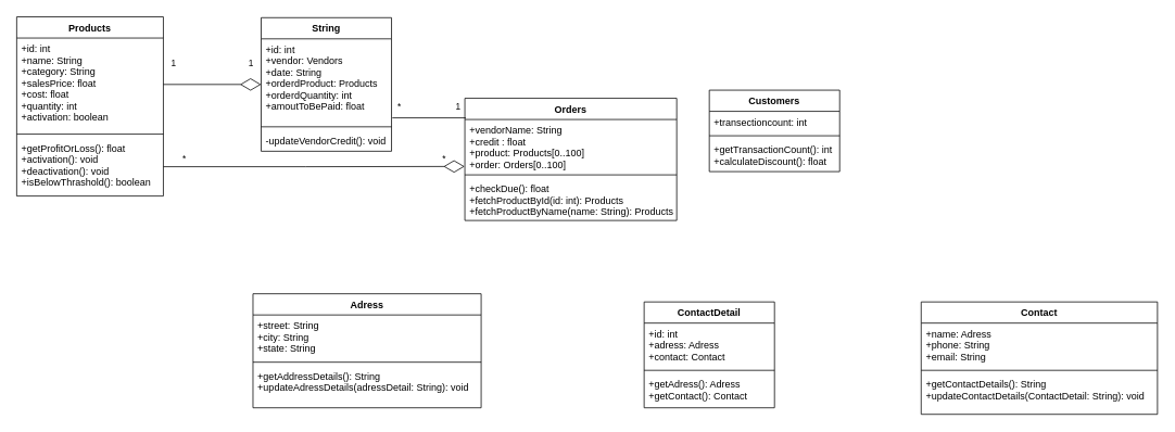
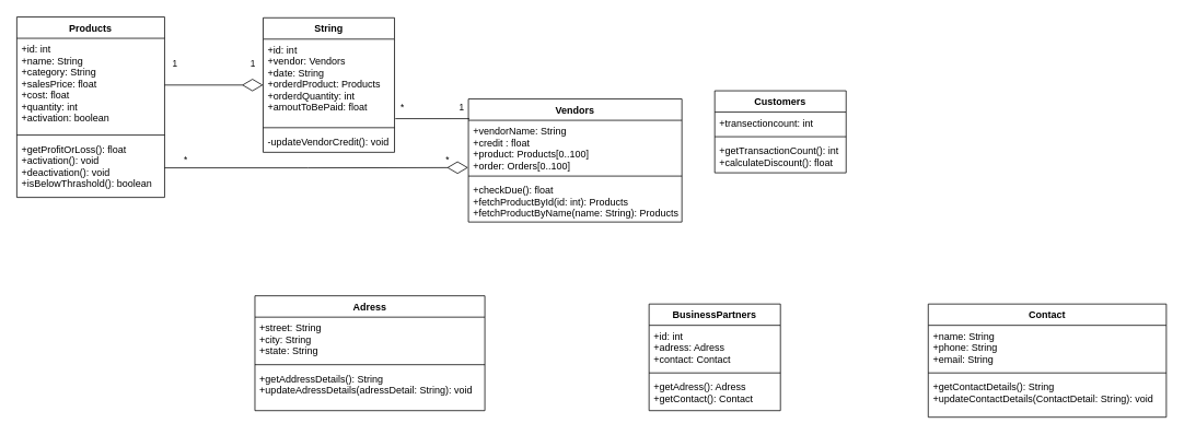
  <mxCell id="0" />
  <mxCell id="1" parent="0" />
- <mxCell id="2" value="Orders" style="swimlane;fontStyle=1;align=center;verticalAlign=top;childLayout=stackLayout;horizontal=1;startSize=26;horizontalStack=0;resizeParent=1;resizeParentMax=0;resizeLast=0;collapsible=1;marginBottom=0;" vertex="1" parent="1"><mxGeometry x="570" y="120" width="260" height="150" as="geometry" /></mxCell>
+ <mxCell id="2" value="Vendors" style="swimlane;fontStyle=1;align=center;verticalAlign=top;childLayout=stackLayout;horizontal=1;startSize=26;horizontalStack=0;resizeParent=1;resizeParentMax=0;resizeLast=0;collapsible=1;marginBottom=0;" vertex="1" parent="1"><mxGeometry x="570" y="120" width="260" height="150" as="geometry" /></mxCell>
  <mxCell id="3" value="+vendorName: String&#10;+credit : float&#10;+product: Products[0..100]&#10;+order: Orders[0..100]" style="text;strokeColor=none;fillColor=none;align=left;verticalAlign=top;spacingLeft=4;spacingRight=4;overflow=hidden;rotatable=0;points=[[0,0.5],[1,0.5]];portConstraint=eastwest;" vertex="1" parent="2"><mxGeometry y="26" width="260" height="64" as="geometry" /></mxCell>
  <mxCell id="4" value="" style="line;strokeWidth=1;fillColor=none;align=left;verticalAlign=middle;spacingTop=-1;spacingLeft=3;spacingRight=3;rotatable=0;labelPosition=right;points=[];portConstraint=eastwest;" vertex="1" parent="2"><mxGeometry y="90" width="260" height="8" as="geometry" /></mxCell>
  <mxCell id="5" value="+checkDue(): float&#10;+fetchProductById(id: int): Products&#10;+fetchProductByName(name: String): Products" style="text;strokeColor=none;fillColor=none;align=left;verticalAlign=top;spacingLeft=4;spacingRight=4;overflow=hidden;rotatable=0;points=[[0,0.5],[1,0.5]];portConstraint=eastwest;" vertex="1" parent="2"><mxGeometry y="98" width="260" height="52" as="geometry" /></mxCell>
  <mxCell id="6" value="Customers" style="swimlane;fontStyle=1;align=center;verticalAlign=top;childLayout=stackLayout;horizontal=1;startSize=26;horizontalStack=0;resizeParent=1;resizeParentMax=0;resizeLast=0;collapsible=1;marginBottom=0;" vertex="1" parent="1"><mxGeometry x="870" y="110" width="160" height="100" as="geometry" /></mxCell>
  <mxCell id="7" value="+transectioncount: int" style="text;strokeColor=none;fillColor=none;align=left;verticalAlign=top;spacingLeft=4;spacingRight=4;overflow=hidden;rotatable=0;points=[[0,0.5],[1,0.5]];portConstraint=eastwest;" vertex="1" parent="6"><mxGeometry y="26" width="160" height="26" as="geometry" /></mxCell>
  <mxCell id="8" value="" style="line;strokeWidth=1;fillColor=none;align=left;verticalAlign=middle;spacingTop=-1;spacingLeft=3;spacingRight=3;rotatable=0;labelPosition=right;points=[];portConstraint=eastwest;" vertex="1" parent="6"><mxGeometry y="52" width="160" height="8" as="geometry" /></mxCell>
  <mxCell id="9" value="+getTransactionCount(): int&#10;+calculateDiscount(): float" style="text;strokeColor=none;fillColor=none;align=left;verticalAlign=top;spacingLeft=4;spacingRight=4;overflow=hidden;rotatable=0;points=[[0,0.5],[1,0.5]];portConstraint=eastwest;" vertex="1" parent="6"><mxGeometry y="60" width="160" height="40" as="geometry" /></mxCell>
  <mxCell id="10" value="String" style="swimlane;fontStyle=1;align=center;verticalAlign=top;childLayout=stackLayout;horizontal=1;startSize=26;horizontalStack=0;resizeParent=1;resizeParentMax=0;resizeLast=0;collapsible=1;marginBottom=0;" vertex="1" parent="1"><mxGeometry x="320" y="21" width="160" height="164" as="geometry" /></mxCell>
  <mxCell id="11" value="+id: int&#10;+vendor: Vendors&#10;+date: String&#10;+orderdProduct: Products&#10;+orderdQuantity: int&#10;+amoutToBePaid: float" style="text;strokeColor=none;fillColor=none;align=left;verticalAlign=top;spacingLeft=4;spacingRight=4;overflow=hidden;rotatable=0;points=[[0,0.5],[1,0.5]];portConstraint=eastwest;" vertex="1" parent="10"><mxGeometry y="26" width="160" height="104" as="geometry" /></mxCell>
  <mxCell id="12" value="" style="line;strokeWidth=1;fillColor=none;align=left;verticalAlign=middle;spacingTop=-1;spacingLeft=3;spacingRight=3;rotatable=0;labelPosition=right;points=[];portConstraint=eastwest;" vertex="1" parent="10"><mxGeometry y="130" width="160" height="8" as="geometry" /></mxCell>
  <mxCell id="13" value="-updateVendorCredit(): void" style="text;strokeColor=none;fillColor=none;align=left;verticalAlign=top;spacingLeft=4;spacingRight=4;overflow=hidden;rotatable=0;points=[[0,0.5],[1,0.5]];portConstraint=eastwest;" vertex="1" parent="10"><mxGeometry y="138" width="160" height="26" as="geometry" /></mxCell>
  <mxCell id="14" value="Products" style="swimlane;fontStyle=1;align=center;verticalAlign=top;childLayout=stackLayout;horizontal=1;startSize=26;horizontalStack=0;resizeParent=1;resizeParentMax=0;resizeLast=0;collapsible=1;marginBottom=0;" vertex="1" parent="1"><mxGeometry x="20" y="20" width="180" height="220" as="geometry" /></mxCell>
  <mxCell id="15" value="+id: int&#10;+name: String&#10;+category: String&#10;+salesPrice: float&#10;+cost: float&#10;+quantity: int&#10;+activation: boolean" style="text;strokeColor=none;fillColor=none;align=left;verticalAlign=top;spacingLeft=4;spacingRight=4;overflow=hidden;rotatable=0;points=[[0,0.5],[1,0.5]];portConstraint=eastwest;" vertex="1" parent="14"><mxGeometry y="26" width="180" height="114" as="geometry" /></mxCell>
  <mxCell id="16" value="" style="line;strokeWidth=1;fillColor=none;align=left;verticalAlign=middle;spacingTop=-1;spacingLeft=3;spacingRight=3;rotatable=0;labelPosition=right;points=[];portConstraint=eastwest;" vertex="1" parent="14"><mxGeometry y="140" width="180" height="8" as="geometry" /></mxCell>
  <mxCell id="17" value="+getProfitOrLoss(): float&#10;+activation(): void&#10;+deactivation(): void&#10;+isBelowThrashold(): boolean" style="text;strokeColor=none;fillColor=none;align=left;verticalAlign=top;spacingLeft=4;spacingRight=4;overflow=hidden;rotatable=0;points=[[0,0.5],[1,0.5]];portConstraint=eastwest;" vertex="1" parent="14"><mxGeometry y="148" width="180" height="72" as="geometry" /></mxCell>
  <mxCell id="18" value="&lt;p style=&quot;line-height: 0%&quot;&gt;1&amp;nbsp; &amp;nbsp; &amp;nbsp; &amp;nbsp; &amp;nbsp; &amp;nbsp; &amp;nbsp; &amp;nbsp; &amp;nbsp; &amp;nbsp; &amp;nbsp; &amp;nbsp; &amp;nbsp; &amp;nbsp; &amp;nbsp;1&lt;/p&gt;" style="edgeStyle=orthogonalEdgeStyle;rounded=0;orthogonalLoop=1;jettySize=auto;html=1;exitX=1;exitY=0.5;exitDx=0;exitDy=0;startSize=5;endSize=23;strokeWidth=1;align=center;verticalAlign=bottom;endArrow=diamondThin;endFill=0;" edge="1" parent="1" source="15" target="10"><mxGeometry y="13" relative="1" as="geometry"><mxPoint as="offset" /></mxGeometry></mxCell>
  <mxCell id="19" value="Adress" style="swimlane;fontStyle=1;align=center;verticalAlign=top;childLayout=stackLayout;horizontal=1;startSize=26;horizontalStack=0;resizeParent=1;resizeParentMax=0;resizeLast=0;collapsible=1;marginBottom=0;" vertex="1" parent="1"><mxGeometry x="310" y="360" width="280" height="140" as="geometry" /></mxCell>
  <mxCell id="20" value="+street: String&#10;+city: String&#10;+state: String" style="text;strokeColor=none;fillColor=none;align=left;verticalAlign=top;spacingLeft=4;spacingRight=4;overflow=hidden;rotatable=0;points=[[0,0.5],[1,0.5]];portConstraint=eastwest;" vertex="1" parent="19"><mxGeometry y="26" width="280" height="54" as="geometry" /></mxCell>
  <mxCell id="21" value="" style="line;strokeWidth=1;fillColor=none;align=left;verticalAlign=middle;spacingTop=-1;spacingLeft=3;spacingRight=3;rotatable=0;labelPosition=right;points=[];portConstraint=eastwest;" vertex="1" parent="19"><mxGeometry y="80" width="280" height="8" as="geometry" /></mxCell>
  <mxCell id="22" value="+getAddressDetails(): String&#10;+updateAdressDetails(adressDetail: String): void" style="text;strokeColor=none;fillColor=none;align=left;verticalAlign=top;spacingLeft=4;spacingRight=4;overflow=hidden;rotatable=0;points=[[0,0.5],[1,0.5]];portConstraint=eastwest;" vertex="1" parent="19"><mxGeometry y="88" width="280" height="52" as="geometry" /></mxCell>
- <mxCell id="23" value="ContactDetail" style="swimlane;fontStyle=1;align=center;verticalAlign=top;childLayout=stackLayout;horizontal=1;startSize=26;horizontalStack=0;resizeParent=1;resizeParentMax=0;resizeLast=0;collapsible=1;marginBottom=0;" vertex="1" parent="1"><mxGeometry x="790" y="370" width="160" height="130" as="geometry" /></mxCell>
+ <mxCell id="23" value="BusinessPartners" style="swimlane;fontStyle=1;align=center;verticalAlign=top;childLayout=stackLayout;horizontal=1;startSize=26;horizontalStack=0;resizeParent=1;resizeParentMax=0;resizeLast=0;collapsible=1;marginBottom=0;" vertex="1" parent="1"><mxGeometry x="790" y="370" width="160" height="130" as="geometry" /></mxCell>
  <mxCell id="24" value="+id: int&#10;+adress: Adress&#10;+contact: Contact" style="text;strokeColor=none;fillColor=none;align=left;verticalAlign=top;spacingLeft=4;spacingRight=4;overflow=hidden;rotatable=0;points=[[0,0.5],[1,0.5]];portConstraint=eastwest;" vertex="1" parent="23"><mxGeometry y="26" width="160" height="54" as="geometry" /></mxCell>
  <mxCell id="25" value="" style="line;strokeWidth=1;fillColor=none;align=left;verticalAlign=middle;spacingTop=-1;spacingLeft=3;spacingRight=3;rotatable=0;labelPosition=right;points=[];portConstraint=eastwest;" vertex="1" parent="23"><mxGeometry y="80" width="160" height="8" as="geometry" /></mxCell>
  <mxCell id="26" value="+getAdress(): Adress&#10;+getContact(): Contact" style="text;strokeColor=none;fillColor=none;align=left;verticalAlign=top;spacingLeft=4;spacingRight=4;overflow=hidden;rotatable=0;points=[[0,0.5],[1,0.5]];portConstraint=eastwest;" vertex="1" parent="23"><mxGeometry y="88" width="160" height="42" as="geometry" /></mxCell>
  <mxCell id="27" value="Contact" style="swimlane;fontStyle=1;align=center;verticalAlign=top;childLayout=stackLayout;horizontal=1;startSize=26;horizontalStack=0;resizeParent=1;resizeParentMax=0;resizeLast=0;collapsible=1;marginBottom=0;" vertex="1" parent="1"><mxGeometry x="1130" y="370" width="290" height="138" as="geometry" /></mxCell>
- <mxCell id="28" value="+name: Adress&#10;+phone: String&#10;+email: String" style="text;strokeColor=none;fillColor=none;align=left;verticalAlign=top;spacingLeft=4;spacingRight=4;overflow=hidden;rotatable=0;points=[[0,0.5],[1,0.5]];portConstraint=eastwest;" vertex="1" parent="27"><mxGeometry y="26" width="290" height="54" as="geometry" /></mxCell>
+ <mxCell id="28" value="+name: String&#10;+phone: String&#10;+email: String" style="text;strokeColor=none;fillColor=none;align=left;verticalAlign=top;spacingLeft=4;spacingRight=4;overflow=hidden;rotatable=0;points=[[0,0.5],[1,0.5]];portConstraint=eastwest;" vertex="1" parent="27"><mxGeometry y="26" width="290" height="54" as="geometry" /></mxCell>
  <mxCell id="29" value="" style="line;strokeWidth=1;fillColor=none;align=left;verticalAlign=middle;spacingTop=-1;spacingLeft=3;spacingRight=3;rotatable=0;labelPosition=right;points=[];portConstraint=eastwest;" vertex="1" parent="27"><mxGeometry y="80" width="290" height="8" as="geometry" /></mxCell>
  <mxCell id="30" value="+getContactDetails(): String&#10;+updateContactDetails(ContactDetail: String): void" style="text;strokeColor=none;fillColor=none;align=left;verticalAlign=top;spacingLeft=4;spacingRight=4;overflow=hidden;rotatable=0;points=[[0,0.5],[1,0.5]];portConstraint=eastwest;" vertex="1" parent="27"><mxGeometry y="88" width="290" height="50" as="geometry" /></mxCell>
  <mxCell id="31" value="&lt;p style=&quot;line-height: 0%&quot;&gt;*&amp;nbsp; &amp;nbsp; &amp;nbsp; &amp;nbsp; &amp;nbsp; &amp;nbsp; &amp;nbsp; &amp;nbsp; &amp;nbsp; &amp;nbsp; &amp;nbsp; 1&lt;/p&gt;" style="endArrow=none;endFill=0;endSize=24;html=1;strokeWidth=1;align=center;verticalAlign=bottom;entryX=0.004;entryY=-0.031;entryDx=0;entryDy=0;entryPerimeter=0;" edge="1" parent="1" target="3"><mxGeometry width="160" relative="1" as="geometry"><mxPoint x="481" y="144" as="sourcePoint" /><mxPoint x="620" y="20" as="targetPoint" /><Array as="points" /></mxGeometry></mxCell>
  <mxCell id="32" value="*&amp;nbsp; &amp;nbsp; &amp;nbsp; &amp;nbsp; &amp;nbsp; &amp;nbsp; &amp;nbsp; &amp;nbsp; &amp;nbsp; &amp;nbsp; &amp;nbsp; &amp;nbsp; &amp;nbsp; &amp;nbsp; &amp;nbsp; &amp;nbsp; &amp;nbsp; &amp;nbsp; &amp;nbsp; &amp;nbsp; &amp;nbsp; &amp;nbsp; &amp;nbsp; &amp;nbsp; &amp;nbsp; &amp;nbsp; &amp;nbsp; &amp;nbsp; &amp;nbsp; &amp;nbsp; &amp;nbsp; &amp;nbsp; &amp;nbsp; &amp;nbsp; &amp;nbsp; &amp;nbsp; &amp;nbsp; &amp;nbsp; &amp;nbsp; &amp;nbsp; &amp;nbsp; &amp;nbsp; &amp;nbsp; &amp;nbsp; &amp;nbsp; &amp;nbsp; &amp;nbsp; &amp;nbsp; &amp;nbsp; &amp;nbsp; &amp;nbsp; &amp;nbsp;*" style="edgeStyle=orthogonalEdgeStyle;rounded=0;orthogonalLoop=1;jettySize=auto;html=1;exitX=1;exitY=0.5;exitDx=0;exitDy=0;entryX=-0.001;entryY=0.901;entryDx=0;entryDy=0;entryPerimeter=0;endArrow=diamondThin;endFill=0;startSize=5;endSize=23;strokeWidth=1;align=center;verticalAlign=bottom;startArrow=none;startFill=0;" edge="1" parent="1" source="17" target="3"><mxGeometry relative="1" as="geometry" /></mxCell>
